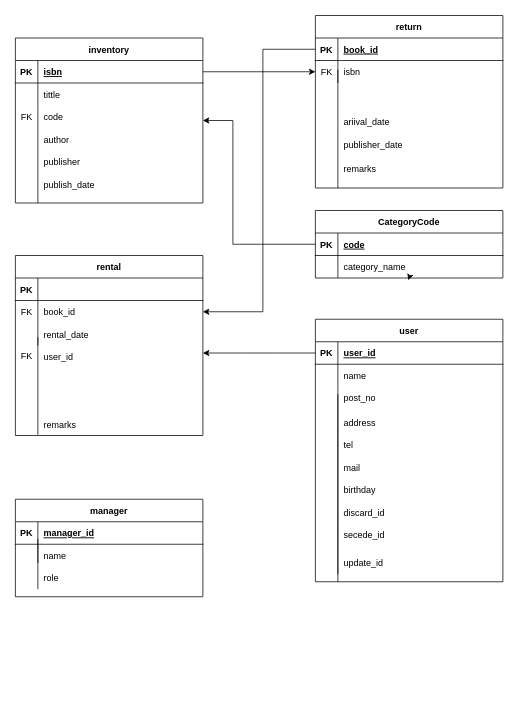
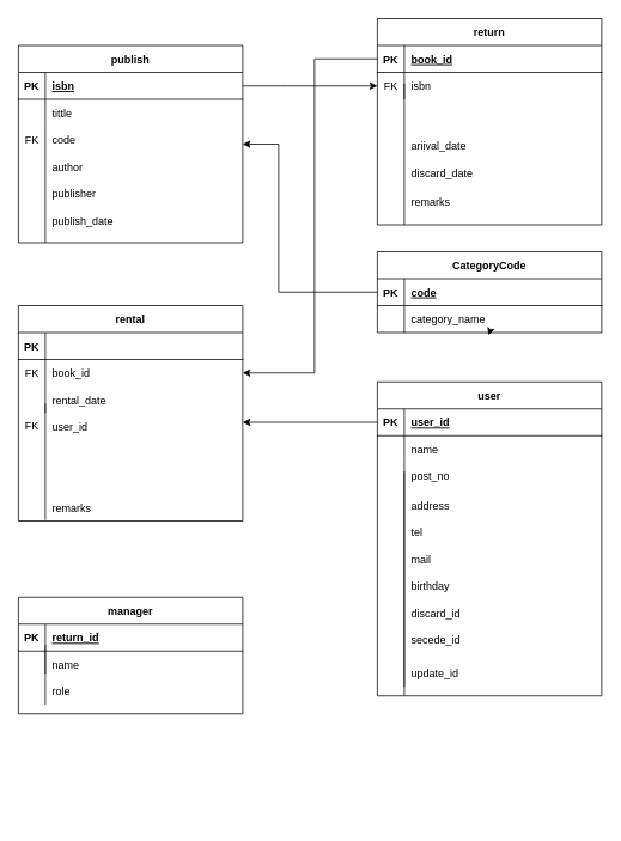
  <mxCell id="0" />
  <mxCell id="1" parent="0" />
  <mxCell id="2" value="" style="group" parent="1" vertex="1" connectable="0"><mxGeometry x="20" y="340" width="250" height="250" as="geometry" /></mxCell>
  <mxCell id="3" value="rental" style="shape=table;startSize=30;container=1;collapsible=1;childLayout=tableLayout;fixedRows=1;rowLines=0;fontStyle=1;align=center;resizeLast=1;" parent="2" vertex="1"><mxGeometry width="250" height="240" as="geometry" /></mxCell>
  <mxCell id="4" value="" style="shape=partialRectangle;collapsible=0;dropTarget=0;pointerEvents=0;fillColor=none;points=[[0,0.5],[1,0.5]];portConstraint=eastwest;top=0;left=0;right=0;bottom=1;" parent="3" vertex="1"><mxGeometry y="30" width="250" height="30" as="geometry" /></mxCell>
  <mxCell id="5" value="PK" style="shape=partialRectangle;overflow=hidden;connectable=0;fillColor=none;top=0;left=0;bottom=0;right=0;fontStyle=1;" parent="4" vertex="1"><mxGeometry width="30" height="30" as="geometry"><mxRectangle width="30" height="30" as="alternateBounds" /></mxGeometry></mxCell>
  <mxCell id="6" value="" style="shape=partialRectangle;collapsible=0;dropTarget=0;pointerEvents=0;fillColor=none;points=[[0,0.5],[1,0.5]];portConstraint=eastwest;top=0;left=0;right=0;bottom=0;" parent="3" vertex="1"><mxGeometry y="60" width="250" height="30" as="geometry" /></mxCell>
  <mxCell id="7" value="" style="shape=partialRectangle;overflow=hidden;connectable=0;fillColor=none;top=0;left=0;bottom=0;right=0;" parent="6" vertex="1"><mxGeometry width="30" height="30" as="geometry"><mxRectangle width="30" height="30" as="alternateBounds" /></mxGeometry></mxCell>
  <mxCell id="8" value="book_id" style="shape=partialRectangle;overflow=hidden;connectable=0;fillColor=none;top=0;left=0;bottom=0;right=0;align=left;spacingLeft=6;" parent="6" vertex="1"><mxGeometry x="30" width="220" height="30" as="geometry"><mxRectangle width="220" height="30" as="alternateBounds" /></mxGeometry></mxCell>
  <mxCell id="9" value="" style="shape=partialRectangle;collapsible=0;dropTarget=0;pointerEvents=0;fillColor=none;points=[[0,0.5],[1,0.5]];portConstraint=eastwest;top=0;left=0;right=0;bottom=0;" parent="3" vertex="1"><mxGeometry y="90" width="250" height="30" as="geometry" /></mxCell>
  <mxCell id="10" value="" style="shape=partialRectangle;overflow=hidden;connectable=0;fillColor=none;top=0;left=0;bottom=0;right=0;" parent="9" vertex="1"><mxGeometry width="30" height="30" as="geometry"><mxRectangle width="30" height="30" as="alternateBounds" /></mxGeometry></mxCell>
  <mxCell id="11" value="rental_date" style="shape=partialRectangle;overflow=hidden;connectable=0;fillColor=none;top=0;left=0;bottom=0;right=0;align=left;spacingLeft=6;" parent="9" vertex="1"><mxGeometry x="30" width="220" height="30" as="geometry"><mxRectangle width="220" height="30" as="alternateBounds" /></mxGeometry></mxCell>
  <mxCell id="12" value="remarks" style="shape=partialRectangle;overflow=hidden;connectable=0;fillColor=none;top=0;left=0;bottom=0;right=0;align=left;spacingLeft=6;" parent="2" vertex="1"><mxGeometry x="30" y="210" width="220" height="30" as="geometry"><mxRectangle width="220" height="30" as="alternateBounds" /></mxGeometry></mxCell>
  <mxCell id="13" value="user_id" style="shape=partialRectangle;overflow=hidden;connectable=0;fillColor=none;top=0;left=0;bottom=0;right=0;align=left;spacingLeft=6;" parent="2" vertex="1"><mxGeometry x="30" y="120" width="220" height="30" as="geometry"><mxRectangle width="220" height="30" as="alternateBounds" /></mxGeometry></mxCell>
  <mxCell id="14" value="FK" style="text;html=1;resizable=0;autosize=1;align=center;verticalAlign=middle;points=[];fillColor=none;strokeColor=none;rounded=0;" parent="2" vertex="1"><mxGeometry y="125.002" width="30" height="20" as="geometry" /></mxCell>
  <mxCell id="15" value="FK" style="text;html=1;resizable=0;autosize=1;align=center;verticalAlign=middle;points=[];fillColor=none;strokeColor=none;rounded=0;" parent="2" vertex="1"><mxGeometry y="66.002" width="30" height="20" as="geometry" /></mxCell>
  <mxCell id="16" value="" style="group" parent="1" vertex="1" connectable="0"><mxGeometry x="20" y="50" width="250" height="240" as="geometry" /></mxCell>
  <mxCell id="17" value="code" style="shape=partialRectangle;overflow=hidden;connectable=0;fillColor=none;top=0;left=0;bottom=0;right=0;align=left;spacingLeft=6;" parent="16" vertex="1"><mxGeometry x="30" y="90" width="220" height="30" as="geometry"><mxRectangle width="220" height="30" as="alternateBounds" /></mxGeometry></mxCell>
  <mxCell id="18" value="author" style="shape=partialRectangle;overflow=hidden;connectable=0;fillColor=none;top=0;left=0;bottom=0;right=0;align=left;spacingLeft=6;" parent="16" vertex="1"><mxGeometry x="30" y="120" width="220" height="30" as="geometry"><mxRectangle width="220" height="30" as="alternateBounds" /></mxGeometry></mxCell>
  <mxCell id="19" value="publisher" style="shape=partialRectangle;overflow=hidden;connectable=0;fillColor=none;top=0;left=0;bottom=0;right=0;align=left;spacingLeft=6;" parent="16" vertex="1"><mxGeometry x="30" y="150" width="220" height="30" as="geometry"><mxRectangle width="220" height="30" as="alternateBounds" /></mxGeometry></mxCell>
  <mxCell id="20" value="publish_date" style="shape=partialRectangle;overflow=hidden;connectable=0;fillColor=none;top=0;left=0;bottom=0;right=0;align=left;spacingLeft=6;" parent="16" vertex="1"><mxGeometry x="30" y="180" width="220" height="30" as="geometry"><mxRectangle width="220" height="30" as="alternateBounds" /></mxGeometry></mxCell>
- <mxCell id="21" value="inventory" style="shape=table;startSize=30;container=1;collapsible=1;childLayout=tableLayout;fixedRows=1;rowLines=0;fontStyle=1;align=center;resizeLast=1;" parent="16" vertex="1"><mxGeometry width="250" height="220" as="geometry" /></mxCell>
+ <mxCell id="21" value="publish" style="shape=table;startSize=30;container=1;collapsible=1;childLayout=tableLayout;fixedRows=1;rowLines=0;fontStyle=1;align=center;resizeLast=1;" parent="16" vertex="1"><mxGeometry width="250" height="220" as="geometry" /></mxCell>
  <mxCell id="22" value="" style="shape=partialRectangle;collapsible=0;dropTarget=0;pointerEvents=0;fillColor=none;points=[[0,0.5],[1,0.5]];portConstraint=eastwest;top=0;left=0;right=0;bottom=1;" parent="21" vertex="1"><mxGeometry y="30" width="250" height="30" as="geometry" /></mxCell>
  <mxCell id="23" value="PK" style="shape=partialRectangle;overflow=hidden;connectable=0;fillColor=none;top=0;left=0;bottom=0;right=0;fontStyle=1;" parent="22" vertex="1"><mxGeometry width="30" height="30" as="geometry"><mxRectangle width="30" height="30" as="alternateBounds" /></mxGeometry></mxCell>
  <mxCell id="24" value="isbn" style="shape=partialRectangle;overflow=hidden;connectable=0;fillColor=none;top=0;left=0;bottom=0;right=0;align=left;spacingLeft=6;fontStyle=5;" parent="22" vertex="1"><mxGeometry x="30" width="220" height="30" as="geometry"><mxRectangle width="220" height="30" as="alternateBounds" /></mxGeometry></mxCell>
  <mxCell id="25" value="" style="shape=partialRectangle;collapsible=0;dropTarget=0;pointerEvents=0;fillColor=none;points=[[0,0.5],[1,0.5]];portConstraint=eastwest;top=0;left=0;right=0;bottom=0;" parent="21" vertex="1"><mxGeometry y="60" width="250" height="30" as="geometry" /></mxCell>
  <mxCell id="26" value="" style="shape=partialRectangle;overflow=hidden;connectable=0;fillColor=none;top=0;left=0;bottom=0;right=0;" parent="25" vertex="1"><mxGeometry width="30" height="30" as="geometry"><mxRectangle width="30" height="30" as="alternateBounds" /></mxGeometry></mxCell>
  <mxCell id="27" value="tittle" style="shape=partialRectangle;overflow=hidden;connectable=0;fillColor=none;top=0;left=0;bottom=0;right=0;align=left;spacingLeft=6;" parent="25" vertex="1"><mxGeometry x="30" width="220" height="30" as="geometry"><mxRectangle width="220" height="30" as="alternateBounds" /></mxGeometry></mxCell>
  <mxCell id="28" value="FK" style="text;html=1;resizable=0;autosize=1;align=center;verticalAlign=middle;points=[];fillColor=none;strokeColor=none;rounded=0;" parent="16" vertex="1"><mxGeometry y="96.002" width="30" height="20" as="geometry" /></mxCell>
  <mxCell id="29" value="" style="group" parent="1" vertex="1" connectable="0"><mxGeometry x="420" y="20" width="250" height="230" as="geometry" /></mxCell>
  <mxCell id="30" value="return" style="shape=table;startSize=30;container=1;collapsible=1;childLayout=tableLayout;fixedRows=1;rowLines=0;fontStyle=1;align=center;resizeLast=1;" parent="29" vertex="1"><mxGeometry width="250" height="230" as="geometry" /></mxCell>
  <mxCell id="31" value="" style="shape=partialRectangle;collapsible=0;dropTarget=0;pointerEvents=0;fillColor=none;points=[[0,0.5],[1,0.5]];portConstraint=eastwest;top=0;left=0;right=0;bottom=1;" parent="30" vertex="1"><mxGeometry y="30" width="250" height="30" as="geometry" /></mxCell>
  <mxCell id="32" value="PK" style="shape=partialRectangle;overflow=hidden;connectable=0;fillColor=none;top=0;left=0;bottom=0;right=0;fontStyle=1;" parent="31" vertex="1"><mxGeometry width="30" height="30" as="geometry"><mxRectangle width="30" height="30" as="alternateBounds" /></mxGeometry></mxCell>
  <mxCell id="33" value="book_id" style="shape=partialRectangle;overflow=hidden;connectable=0;fillColor=none;top=0;left=0;bottom=0;right=0;align=left;spacingLeft=6;fontStyle=5;" parent="31" vertex="1"><mxGeometry x="30" width="220" height="30" as="geometry"><mxRectangle width="220" height="30" as="alternateBounds" /></mxGeometry></mxCell>
  <mxCell id="34" value="" style="shape=partialRectangle;collapsible=0;dropTarget=0;pointerEvents=0;fillColor=none;points=[[0,0.5],[1,0.5]];portConstraint=eastwest;top=0;left=0;right=0;bottom=0;" parent="30" vertex="1"><mxGeometry y="60" width="250" height="30" as="geometry" /></mxCell>
  <mxCell id="35" value="" style="shape=partialRectangle;overflow=hidden;connectable=0;fillColor=none;top=0;left=0;bottom=0;right=0;" parent="34" vertex="1"><mxGeometry width="30" height="30" as="geometry"><mxRectangle width="30" height="30" as="alternateBounds" /></mxGeometry></mxCell>
  <mxCell id="36" value="isbn" style="shape=partialRectangle;overflow=hidden;connectable=0;fillColor=none;top=0;left=0;bottom=0;right=0;align=left;spacingLeft=6;" parent="34" vertex="1"><mxGeometry x="30" width="220" height="30" as="geometry"><mxRectangle width="220" height="30" as="alternateBounds" /></mxGeometry></mxCell>
  <mxCell id="37" value="" style="shape=partialRectangle;collapsible=0;dropTarget=0;pointerEvents=0;fillColor=none;points=[[0,0.5],[1,0.5]];portConstraint=eastwest;top=0;left=0;right=0;bottom=0;" parent="30" vertex="1"><mxGeometry y="90" width="250" height="30" as="geometry" /></mxCell>
  <mxCell id="38" value="" style="shape=partialRectangle;overflow=hidden;connectable=0;fillColor=none;top=0;left=0;bottom=0;right=0;" parent="37" vertex="1"><mxGeometry width="30" height="30" as="geometry"><mxRectangle width="30" height="30" as="alternateBounds" /></mxGeometry></mxCell>
  <mxCell id="39" value="ariival_date" style="shape=partialRectangle;overflow=hidden;connectable=0;fillColor=none;top=0;left=0;bottom=0;right=0;align=left;spacingLeft=6;" parent="29" vertex="1"><mxGeometry x="30" y="125.455" width="220" height="31.364" as="geometry"><mxRectangle width="220" height="30" as="alternateBounds" /></mxGeometry></mxCell>
- <mxCell id="40" value="publisher_date" style="shape=partialRectangle;overflow=hidden;connectable=0;fillColor=none;top=0;left=0;bottom=0;right=0;align=left;spacingLeft=6;" parent="29" vertex="1"><mxGeometry x="30" y="156.818" width="220" height="31.364" as="geometry"><mxRectangle width="220" height="30" as="alternateBounds" /></mxGeometry></mxCell>
+ <mxCell id="40" value="discard_date" style="shape=partialRectangle;overflow=hidden;connectable=0;fillColor=none;top=0;left=0;bottom=0;right=0;align=left;spacingLeft=6;" parent="29" vertex="1"><mxGeometry x="30" y="156.818" width="220" height="31.364" as="geometry"><mxRectangle width="220" height="30" as="alternateBounds" /></mxGeometry></mxCell>
  <mxCell id="41" value="remarks" style="shape=partialRectangle;overflow=hidden;connectable=0;fillColor=none;top=0;left=0;bottom=0;right=0;align=left;spacingLeft=6;" parent="29" vertex="1"><mxGeometry x="30" y="188.182" width="220" height="31.364" as="geometry"><mxRectangle width="220" height="30" as="alternateBounds" /></mxGeometry></mxCell>
  <mxCell id="42" value="FK" style="text;html=1;resizable=0;autosize=1;align=center;verticalAlign=middle;points=[];fillColor=none;strokeColor=none;rounded=0;" parent="29" vertex="1"><mxGeometry y="66.002" width="30" height="20" as="geometry" /></mxCell>
  <mxCell id="43" value="" style="endArrow=none;html=1;rounded=0;" parent="29" edge="1"><mxGeometry width="50" height="50" relative="1" as="geometry"><mxPoint x="30" y="230" as="sourcePoint" /><mxPoint x="30" y="72.39" as="targetPoint" /><Array as="points" /></mxGeometry></mxCell>
  <mxCell id="44" value="" style="group" parent="1" vertex="1" connectable="0"><mxGeometry x="420" y="425" width="250" height="375" as="geometry" /></mxCell>
  <mxCell id="45" value="post_no" style="shape=partialRectangle;overflow=hidden;connectable=0;fillColor=none;top=0;left=0;bottom=0;right=0;align=left;spacingLeft=6;" parent="44" vertex="1"><mxGeometry x="30" y="85.0" width="220" height="39.254" as="geometry"><mxRectangle width="220" height="30" as="alternateBounds" /></mxGeometry></mxCell>
  <mxCell id="46" value="address" style="shape=partialRectangle;overflow=hidden;connectable=0;fillColor=none;top=0;left=0;bottom=0;right=0;align=left;spacingLeft=6;" parent="44" vertex="1"><mxGeometry x="30" y="115.001" width="220" height="44.922" as="geometry"><mxRectangle width="220" height="30" as="alternateBounds" /></mxGeometry></mxCell>
  <mxCell id="47" value="tel" style="shape=partialRectangle;overflow=hidden;connectable=0;fillColor=none;top=0;left=0;bottom=0;right=0;align=left;spacingLeft=6;" parent="44" vertex="1"><mxGeometry x="30" y="144.996" width="220" height="44.922" as="geometry"><mxRectangle width="220" height="30" as="alternateBounds" /></mxGeometry></mxCell>
  <mxCell id="48" value="mail" style="shape=partialRectangle;overflow=hidden;connectable=0;fillColor=none;top=0;left=0;bottom=0;right=0;align=left;spacingLeft=6;" parent="44" vertex="1"><mxGeometry x="30" y="174.997" width="220" height="44.922" as="geometry"><mxRectangle width="220" height="30" as="alternateBounds" /></mxGeometry></mxCell>
  <mxCell id="49" value="user" style="shape=table;startSize=30;container=1;collapsible=1;childLayout=tableLayout;fixedRows=1;rowLines=0;fontStyle=1;align=center;resizeLast=1;" parent="44" vertex="1"><mxGeometry width="250" height="350" as="geometry" /></mxCell>
  <mxCell id="50" value="" style="shape=partialRectangle;collapsible=0;dropTarget=0;pointerEvents=0;fillColor=none;points=[[0,0.5],[1,0.5]];portConstraint=eastwest;top=0;left=0;right=0;bottom=1;" parent="49" vertex="1"><mxGeometry y="30" width="250" height="30" as="geometry" /></mxCell>
  <mxCell id="51" value="PK" style="shape=partialRectangle;overflow=hidden;connectable=0;fillColor=none;top=0;left=0;bottom=0;right=0;fontStyle=1;" parent="50" vertex="1"><mxGeometry width="30" height="30" as="geometry"><mxRectangle width="30" height="30" as="alternateBounds" /></mxGeometry></mxCell>
  <mxCell id="52" value="user_id" style="shape=partialRectangle;overflow=hidden;connectable=0;fillColor=none;top=0;left=0;bottom=0;right=0;align=left;spacingLeft=6;fontStyle=5;" parent="50" vertex="1"><mxGeometry x="30" width="220" height="30" as="geometry"><mxRectangle width="220" height="30" as="alternateBounds" /></mxGeometry></mxCell>
  <mxCell id="53" value="" style="shape=partialRectangle;collapsible=0;dropTarget=0;pointerEvents=0;fillColor=none;points=[[0,0.5],[1,0.5]];portConstraint=eastwest;top=0;left=0;right=0;bottom=0;" parent="49" vertex="1"><mxGeometry y="60" width="250" height="30" as="geometry" /></mxCell>
  <mxCell id="54" value="" style="shape=partialRectangle;overflow=hidden;connectable=0;fillColor=none;top=0;left=0;bottom=0;right=0;" parent="53" vertex="1"><mxGeometry width="30" height="30" as="geometry"><mxRectangle width="30" height="30" as="alternateBounds" /></mxGeometry></mxCell>
  <mxCell id="55" value="name" style="shape=partialRectangle;overflow=hidden;connectable=0;fillColor=none;top=0;left=0;bottom=0;right=0;align=left;spacingLeft=6;" parent="53" vertex="1"><mxGeometry x="30" width="220" height="30" as="geometry"><mxRectangle width="220" height="30" as="alternateBounds" /></mxGeometry></mxCell>
  <mxCell id="56" value="birthday" style="shape=partialRectangle;overflow=hidden;connectable=0;fillColor=none;top=0;left=0;bottom=0;right=0;align=left;spacingLeft=6;" parent="44" vertex="1"><mxGeometry x="30" y="205.004" width="220" height="44.922" as="geometry"><mxRectangle width="220" height="30" as="alternateBounds" /></mxGeometry></mxCell>
  <mxCell id="57" value="" style="endArrow=none;html=1;rounded=0;" parent="44" edge="1"><mxGeometry width="50" height="50" relative="1" as="geometry"><mxPoint x="30" y="340.0" as="sourcePoint" /><mxPoint x="30" y="90.0" as="targetPoint" /><Array as="points" /></mxGeometry></mxCell>
  <mxCell id="58" value="discard_id" style="shape=partialRectangle;overflow=hidden;connectable=0;fillColor=none;top=0;left=0;bottom=0;right=0;align=left;spacingLeft=6;" vertex="1" parent="44"><mxGeometry x="30" y="234.999" width="220" height="44.922" as="geometry"><mxRectangle width="220" height="30" as="alternateBounds" /></mxGeometry></mxCell>
  <mxCell id="59" value="secede_id" style="shape=partialRectangle;overflow=hidden;connectable=0;fillColor=none;top=0;left=0;bottom=0;right=0;align=left;spacingLeft=6;" vertex="1" parent="44"><mxGeometry x="30" y="265.005" width="220" height="44.922" as="geometry"><mxRectangle width="220" height="30" as="alternateBounds" /></mxGeometry></mxCell>
  <mxCell id="60" value="update_id" style="shape=partialRectangle;overflow=hidden;connectable=0;fillColor=none;top=0;left=0;bottom=0;right=0;align=left;spacingLeft=6;" vertex="1" parent="44"><mxGeometry x="30" y="304.996" width="220" height="38.932" as="geometry"><mxRectangle width="220" height="30" as="alternateBounds" /></mxGeometry></mxCell>
  <mxCell id="61" value="" style="group" parent="1" vertex="1" connectable="0"><mxGeometry x="20" y="665" width="250" height="250" as="geometry" /></mxCell>
  <mxCell id="62" value="manager" style="shape=table;startSize=30;container=1;collapsible=1;childLayout=tableLayout;fixedRows=1;rowLines=0;fontStyle=1;align=center;resizeLast=1;" parent="61" vertex="1"><mxGeometry width="250" height="130" as="geometry" /></mxCell>
  <mxCell id="63" value="" style="shape=partialRectangle;collapsible=0;dropTarget=0;pointerEvents=0;fillColor=none;points=[[0,0.5],[1,0.5]];portConstraint=eastwest;top=0;left=0;right=0;bottom=1;" parent="62" vertex="1"><mxGeometry y="30" width="250" height="30" as="geometry" /></mxCell>
  <mxCell id="64" value="PK" style="shape=partialRectangle;overflow=hidden;connectable=0;fillColor=none;top=0;left=0;bottom=0;right=0;fontStyle=1;" parent="63" vertex="1"><mxGeometry width="30" height="30" as="geometry"><mxRectangle width="30" height="30" as="alternateBounds" /></mxGeometry></mxCell>
- <mxCell id="65" value="manager_id" style="shape=partialRectangle;overflow=hidden;connectable=0;fillColor=none;top=0;left=0;bottom=0;right=0;align=left;spacingLeft=6;fontStyle=5;" parent="63" vertex="1"><mxGeometry x="30" width="220" height="30" as="geometry"><mxRectangle width="220" height="30" as="alternateBounds" /></mxGeometry></mxCell>
+ <mxCell id="65" value="return_id" style="shape=partialRectangle;overflow=hidden;connectable=0;fillColor=none;top=0;left=0;bottom=0;right=0;align=left;spacingLeft=6;fontStyle=5;" parent="63" vertex="1"><mxGeometry x="30" width="220" height="30" as="geometry"><mxRectangle width="220" height="30" as="alternateBounds" /></mxGeometry></mxCell>
  <mxCell id="66" value="" style="shape=partialRectangle;collapsible=0;dropTarget=0;pointerEvents=0;fillColor=none;points=[[0,0.5],[1,0.5]];portConstraint=eastwest;top=0;left=0;right=0;bottom=0;" parent="62" vertex="1"><mxGeometry y="60" width="250" height="30" as="geometry" /></mxCell>
  <mxCell id="67" value="" style="shape=partialRectangle;overflow=hidden;connectable=0;fillColor=none;top=0;left=0;bottom=0;right=0;" parent="66" vertex="1"><mxGeometry width="30" height="30" as="geometry"><mxRectangle width="30" height="30" as="alternateBounds" /></mxGeometry></mxCell>
  <mxCell id="68" value="name" style="shape=partialRectangle;overflow=hidden;connectable=0;fillColor=none;top=0;left=0;bottom=0;right=0;align=left;spacingLeft=6;" parent="66" vertex="1"><mxGeometry x="30" width="220" height="30" as="geometry"><mxRectangle width="220" height="30" as="alternateBounds" /></mxGeometry></mxCell>
  <mxCell id="69" value="" style="shape=partialRectangle;collapsible=0;dropTarget=0;pointerEvents=0;fillColor=none;points=[[0,0.5],[1,0.5]];portConstraint=eastwest;top=0;left=0;right=0;bottom=0;" parent="62" vertex="1"><mxGeometry y="90" width="250" height="30" as="geometry" /></mxCell>
  <mxCell id="70" value="" style="shape=partialRectangle;overflow=hidden;connectable=0;fillColor=none;top=0;left=0;bottom=0;right=0;" parent="69" vertex="1"><mxGeometry width="30" height="30" as="geometry"><mxRectangle width="30" height="30" as="alternateBounds" /></mxGeometry></mxCell>
  <mxCell id="71" value="role" style="shape=partialRectangle;overflow=hidden;connectable=0;fillColor=none;top=0;left=0;bottom=0;right=0;align=left;spacingLeft=6;" parent="69" vertex="1"><mxGeometry x="30" width="220" height="30" as="geometry"><mxRectangle width="220" height="30" as="alternateBounds" /></mxGeometry></mxCell>
  <mxCell id="72" value="" style="group" parent="1" vertex="1" connectable="0"><mxGeometry x="420" y="280" width="250" height="90" as="geometry" /></mxCell>
  <mxCell id="73" value="CategoryCode" style="shape=table;startSize=30;container=1;collapsible=1;childLayout=tableLayout;fixedRows=1;rowLines=0;fontStyle=1;align=center;resizeLast=1;" parent="72" vertex="1"><mxGeometry width="250" height="90" as="geometry" /></mxCell>
  <mxCell id="74" value="" style="shape=partialRectangle;collapsible=0;dropTarget=0;pointerEvents=0;fillColor=none;points=[[0,0.5],[1,0.5]];portConstraint=eastwest;top=0;left=0;right=0;bottom=1;" parent="73" vertex="1"><mxGeometry y="30" width="250" height="30" as="geometry" /></mxCell>
  <mxCell id="75" value="PK" style="shape=partialRectangle;overflow=hidden;connectable=0;fillColor=none;top=0;left=0;bottom=0;right=0;fontStyle=1;" parent="74" vertex="1"><mxGeometry width="30" height="30" as="geometry"><mxRectangle width="30" height="30" as="alternateBounds" /></mxGeometry></mxCell>
  <mxCell id="76" value="code" style="shape=partialRectangle;overflow=hidden;connectable=0;fillColor=none;top=0;left=0;bottom=0;right=0;align=left;spacingLeft=6;fontStyle=5;" parent="74" vertex="1"><mxGeometry x="30" width="220" height="30" as="geometry"><mxRectangle width="220" height="30" as="alternateBounds" /></mxGeometry></mxCell>
  <mxCell id="77" value="" style="shape=partialRectangle;collapsible=0;dropTarget=0;pointerEvents=0;fillColor=none;points=[[0,0.5],[1,0.5]];portConstraint=eastwest;top=0;left=0;right=0;bottom=0;" parent="73" vertex="1"><mxGeometry y="60" width="250" height="30" as="geometry" /></mxCell>
  <mxCell id="78" value="" style="shape=partialRectangle;overflow=hidden;connectable=0;fillColor=none;top=0;left=0;bottom=0;right=0;" parent="77" vertex="1"><mxGeometry width="30" height="30" as="geometry"><mxRectangle width="30" height="30" as="alternateBounds" /></mxGeometry></mxCell>
  <mxCell id="79" value="category_name" style="shape=partialRectangle;overflow=hidden;connectable=0;fillColor=none;top=0;left=0;bottom=0;right=0;align=left;spacingLeft=6;" parent="77" vertex="1"><mxGeometry x="30" width="220" height="30" as="geometry"><mxRectangle width="220" height="30" as="alternateBounds" /></mxGeometry></mxCell>
  <mxCell id="80" style="edgeStyle=none;rounded=0;orthogonalLoop=1;jettySize=auto;html=1;exitX=0.5;exitY=1;exitDx=0;exitDy=0;entryX=0.496;entryY=1.1;entryDx=0;entryDy=0;entryPerimeter=0;" parent="73" source="73" target="77" edge="1"><mxGeometry relative="1" as="geometry" /></mxCell>
  <mxCell id="81" style="edgeStyle=none;rounded=0;orthogonalLoop=1;jettySize=auto;html=1;exitX=1;exitY=0.5;exitDx=0;exitDy=0;entryX=0;entryY=0.5;entryDx=0;entryDy=0;" parent="1" source="22" target="34" edge="1"><mxGeometry relative="1" as="geometry"><Array as="points"><mxPoint x="320" y="95" /></Array></mxGeometry></mxCell>
  <mxCell id="82" style="edgeStyle=none;rounded=0;orthogonalLoop=1;jettySize=auto;html=1;exitX=0;exitY=0.5;exitDx=0;exitDy=0;" parent="1" source="50" edge="1"><mxGeometry relative="1" as="geometry"><mxPoint x="270" y="470" as="targetPoint" /><Array as="points"><mxPoint x="370" y="470" /><mxPoint x="330" y="470" /></Array><mxPoint x="400" y="470" as="sourcePoint" /></mxGeometry></mxCell>
  <mxCell id="83" style="edgeStyle=none;rounded=0;orthogonalLoop=1;jettySize=auto;html=1;exitX=0;exitY=0.5;exitDx=0;exitDy=0;entryX=1;entryY=0.5;entryDx=0;entryDy=0;" parent="1" source="74" target="21" edge="1"><mxGeometry relative="1" as="geometry"><mxPoint x="270" y="170" as="targetPoint" /><Array as="points"><mxPoint x="310" y="325" /><mxPoint x="310" y="160" /></Array></mxGeometry></mxCell>
  <mxCell id="84" style="edgeStyle=none;rounded=0;orthogonalLoop=1;jettySize=auto;html=1;exitX=0;exitY=0.5;exitDx=0;exitDy=0;entryX=1;entryY=0.5;entryDx=0;entryDy=0;" parent="1" source="31" target="6" edge="1"><mxGeometry relative="1" as="geometry"><Array as="points"><mxPoint x="350" y="65" /><mxPoint x="350" y="415" /></Array></mxGeometry></mxCell>
  <mxCell id="85" value="" style="endArrow=none;html=1;rounded=0;entryX=1.067;entryY=-0.25;entryDx=0;entryDy=0;entryPerimeter=0;" parent="1" edge="1"><mxGeometry width="50" height="50" relative="1" as="geometry"><mxPoint x="50" y="270" as="sourcePoint" /><mxPoint x="50.01" y="140.002" as="targetPoint" /><Array as="points" /></mxGeometry></mxCell>
  <mxCell id="86" value="" style="endArrow=none;html=1;rounded=0;entryX=1.067;entryY=-0.25;entryDx=0;entryDy=0;entryPerimeter=0;" parent="1" edge="1"><mxGeometry width="50" height="50" relative="1" as="geometry"><mxPoint x="50" y="579" as="sourcePoint" /><mxPoint x="50.01" y="449.002" as="targetPoint" /><Array as="points" /></mxGeometry></mxCell>
  <mxCell id="87" value="" style="endArrow=none;html=1;rounded=0;entryX=1.067;entryY=-0.25;entryDx=0;entryDy=0;entryPerimeter=0;" parent="1" edge="1"><mxGeometry width="50" height="50" relative="1" as="geometry"><mxPoint x="50" y="750" as="sourcePoint" /><mxPoint x="50.01" y="718.002" as="targetPoint" /><Array as="points" /></mxGeometry></mxCell>
  <mxCell id="88" value="" style="endArrow=none;html=1;rounded=0;" edge="1" parent="1"><mxGeometry width="50" height="50" relative="1" as="geometry"><mxPoint x="450" y="775" as="sourcePoint" /><mxPoint x="450" y="525" as="targetPoint" /><Array as="points" /></mxGeometry></mxCell>
